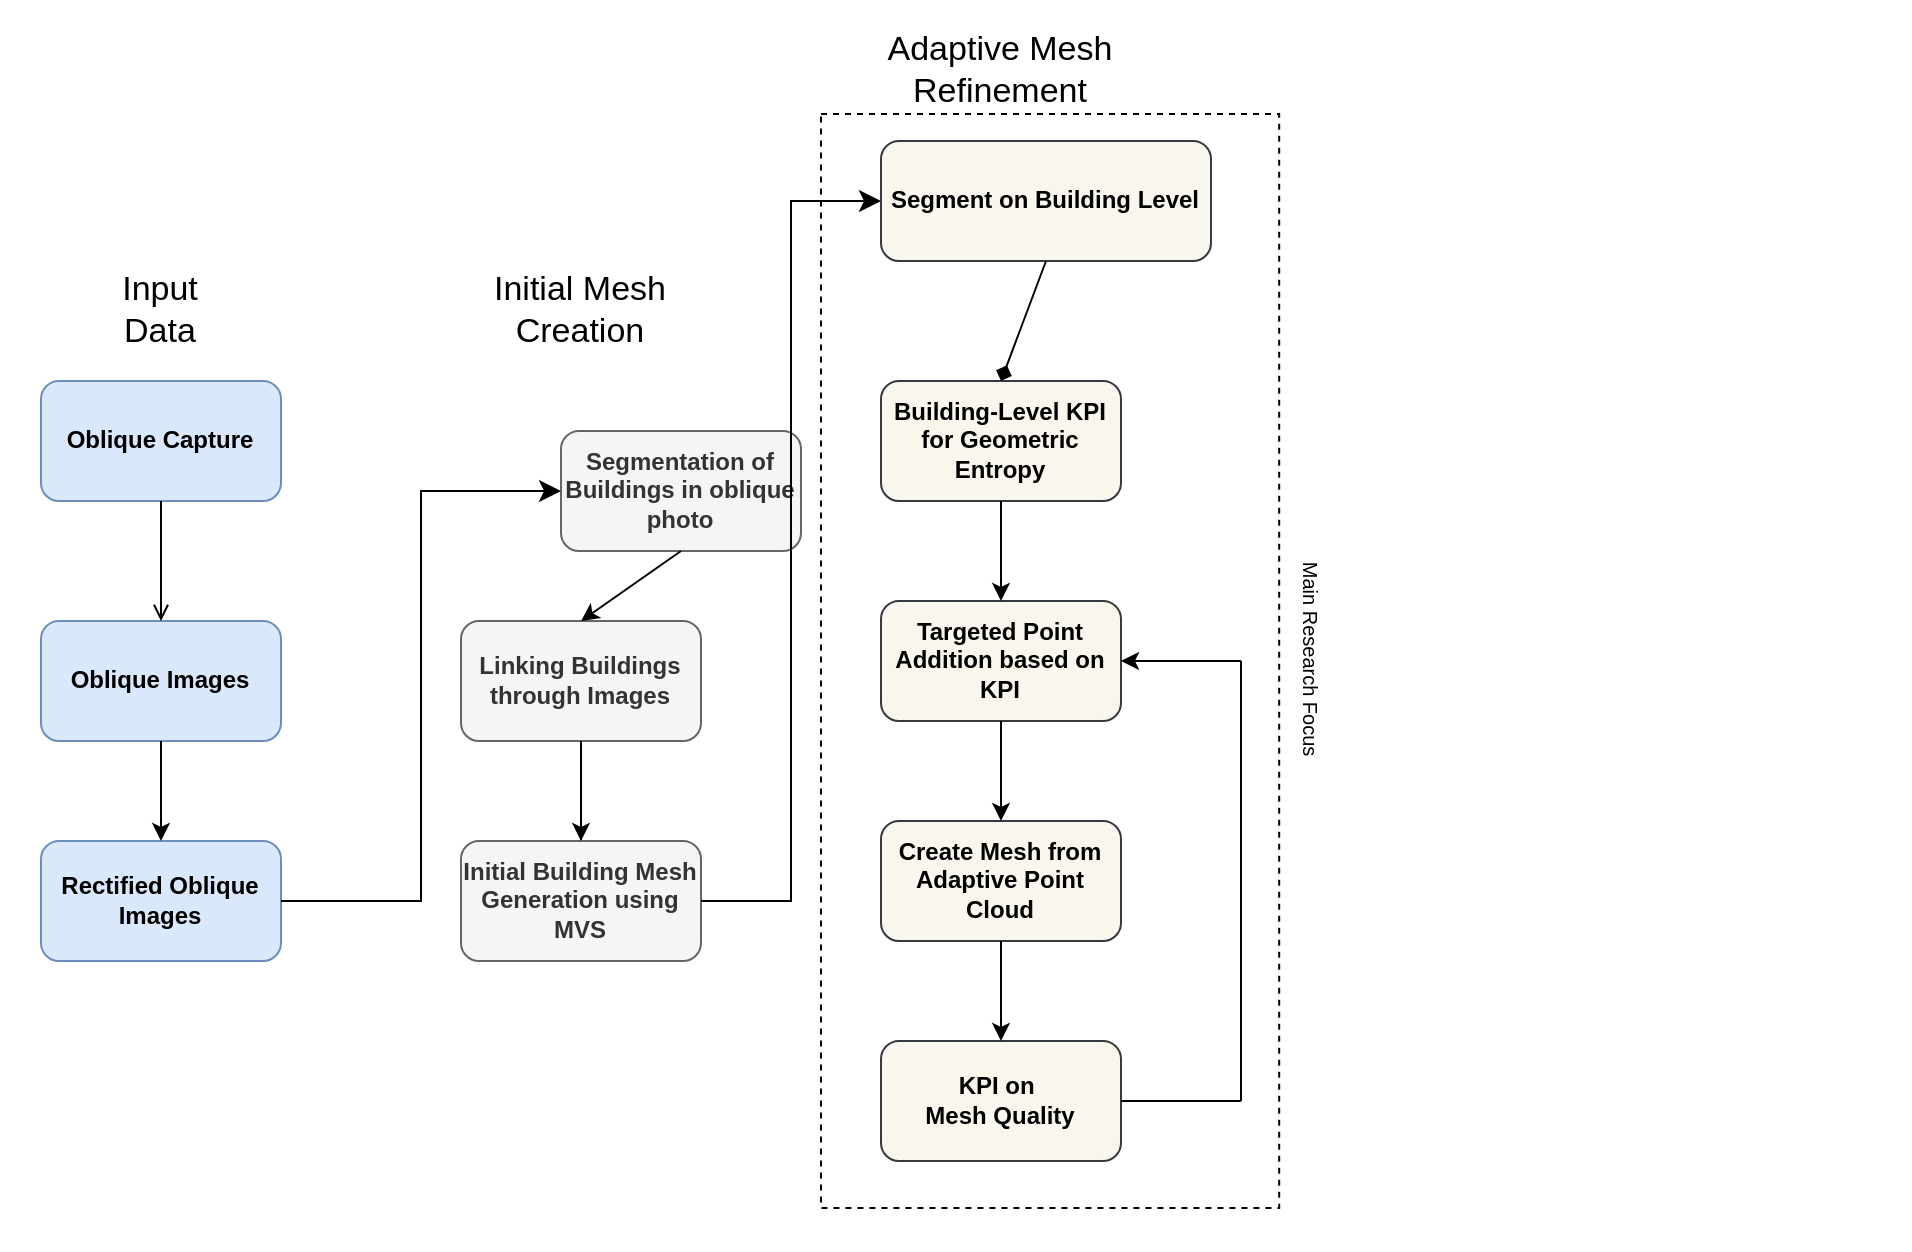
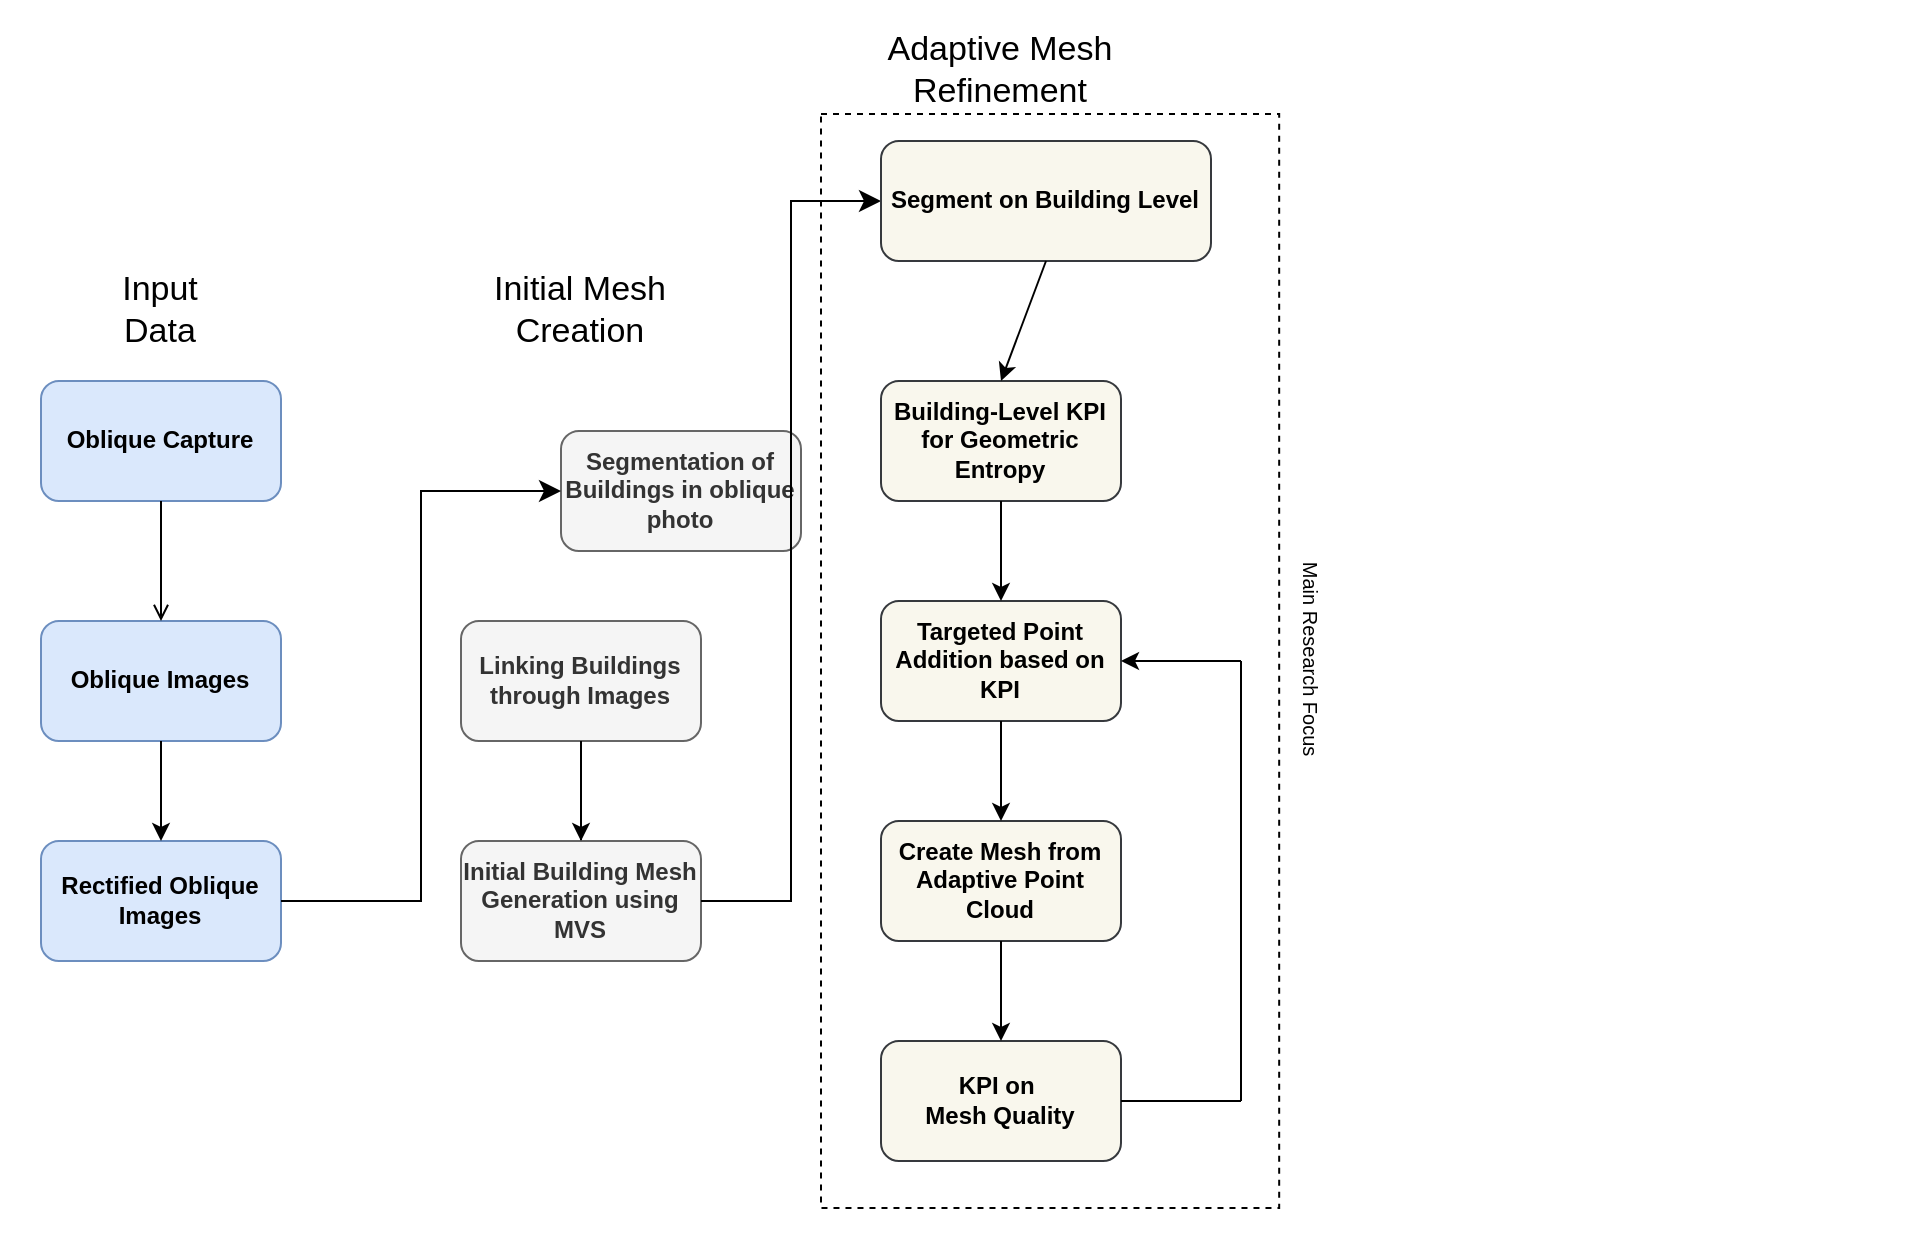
  <mxCell id="0" />
  <mxCell id="1" parent="0" />
  <mxCell id="2" value="" style="rounded=0;whiteSpace=wrap;html=1;dashed=1;" parent="1" vertex="1"><mxGeometry x="410" y="56.471" width="229.091" height="547.059" as="geometry" /></mxCell>
  <mxCell id="3" value="&lt;b&gt;Oblique Images&lt;/b&gt;" style="rounded=1;whiteSpace=wrap;html=1;fillColor=#dae8fc;strokeColor=#6c8ebf;" parent="1" vertex="1"><mxGeometry x="20" y="310" width="120" height="60" as="geometry" /></mxCell>
  <mxCell id="4" value="&lt;b&gt;Rectified Oblique Images&lt;/b&gt;" style="rounded=1;whiteSpace=wrap;html=1;fillColor=#dae8fc;strokeColor=#6c8ebf;" parent="1" vertex="1"><mxGeometry x="20" y="420" width="120" height="60" as="geometry" /></mxCell>
  <mxCell id="5" value="&lt;b&gt;Oblique Capture&lt;/b&gt;" style="rounded=1;whiteSpace=wrap;html=1;fillColor=#dae8fc;strokeColor=#6c8ebf;" parent="1" vertex="1"><mxGeometry x="20" y="190" width="120" height="60" as="geometry" /></mxCell>
  <mxCell id="6" value="Input Data" style="text;html=1;align=center;verticalAlign=middle;whiteSpace=wrap;rounded=0;strokeWidth=1;fontSize=17;" parent="1" vertex="1"><mxGeometry x="50" y="140" width="60" height="30" as="geometry" /></mxCell>
  <mxCell id="7" value="" style="endArrow=open;html=1;rounded=0;entryX=0.5;entryY=0;entryDx=0;entryDy=0;exitX=0.5;exitY=1;exitDx=0;exitDy=0;" parent="1" source="5" target="3" edge="1"><mxGeometry width="50" height="50" relative="1" as="geometry"><mxPoint x="980" y="420" as="sourcePoint" /><mxPoint x="1030" y="370" as="targetPoint" /></mxGeometry></mxCell>
  <mxCell id="8" value="" style="endArrow=classic;html=1;rounded=0;entryX=0.5;entryY=0;entryDx=0;entryDy=0;" parent="1" target="4" edge="1"><mxGeometry width="50" height="50" relative="1" as="geometry"><mxPoint x="80" y="370" as="sourcePoint" /><mxPoint x="79.66" y="410" as="targetPoint" /></mxGeometry></mxCell>
  <mxCell id="9" value="&lt;b&gt;Segmentation of Buildings in oblique photo&lt;/b&gt;" style="rounded=1;whiteSpace=wrap;html=1;fillColor=#f5f5f5;fontColor=#333333;strokeColor=#666666;" parent="1" vertex="1"><mxGeometry x="280" y="215" width="120" height="60" as="geometry" /></mxCell>
  <mxCell id="10" value="" style="edgeStyle=orthogonalEdgeStyle;rounded=0;orthogonalLoop=1;jettySize=auto;html=1;endArrow=none;" parent="1" source="11" target="14" edge="1"><mxGeometry relative="1" as="geometry" /></mxCell>
  <mxCell id="11" value="&lt;b&gt;Linking Buildings through Images&lt;/b&gt;" style="rounded=1;whiteSpace=wrap;html=1;fillColor=#f5f5f5;fontColor=#333333;strokeColor=#666666;" parent="1" vertex="1"><mxGeometry x="230" y="310" width="120" height="60" as="geometry" /></mxCell>
  <mxCell id="12" value="" style="edgeStyle=elbowEdgeStyle;elbow=horizontal;endArrow=classic;html=1;curved=0;rounded=0;endSize=8;startSize=8;exitX=1;exitY=0.5;exitDx=0;exitDy=0;entryX=0;entryY=0.5;entryDx=0;entryDy=0;" parent="1" source="4" target="9" edge="1"><mxGeometry width="50" height="50" relative="1" as="geometry"><mxPoint y="300" as="sourcePoint" x="510" /><mxPoint x="560" y="250" as="targetPoint" /></mxGeometry></mxCell>
- <mxCell id="13" value="" style="endArrow=classic;html=1;rounded=0;exitX=0.5;exitY=1;exitDx=0;exitDy=0;entryX=0.5;entryY=0;entryDx=0;entryDy=0;" parent="1" source="9" target="11" edge="1"><mxGeometry width="50" height="50" relative="1" as="geometry"><mxPoint y="300" as="sourcePoint" x="510" /><mxPoint x="560" y="250" as="targetPoint" /></mxGeometry></mxCell>
  <mxCell id="14" value="&lt;b&gt;Initial Building Mesh Generation using MVS&lt;/b&gt;" style="rounded=1;whiteSpace=wrap;html=1;fillColor=#f5f5f5;fontColor=#333333;strokeColor=#666666;" parent="1" vertex="1"><mxGeometry x="230" y="420" width="120" height="60" as="geometry" /></mxCell>
  <mxCell id="15" value="" style="endArrow=classic;html=1;rounded=0;entryX=0.5;entryY=0;entryDx=0;entryDy=0;" parent="1" target="14" edge="1"><mxGeometry width="50" height="50" relative="1" as="geometry"><mxPoint x="290" y="370" as="sourcePoint" /><mxPoint x="289.66" y="410" as="targetPoint" /></mxGeometry></mxCell>
  <mxCell id="16" value="Initial Mesh Creation" style="text;html=1;align=center;verticalAlign=middle;whiteSpace=wrap;rounded=0;strokeWidth=1;fontSize=17;" parent="1" vertex="1"><mxGeometry x="230" y="140" width="120" height="30" as="geometry" /></mxCell>
  <mxCell id="17" value="&lt;b&gt;Building-Level KPI for Geometric Entropy&lt;/b&gt;" style="rounded=1;whiteSpace=wrap;html=1;fillColor=#f9f7ed;strokeColor=#36393d;" parent="1" vertex="1"><mxGeometry x="440" y="190" width="120" height="60" as="geometry" /></mxCell>
  <mxCell id="18" value="" style="edgeStyle=elbowEdgeStyle;elbow=horizontal;endArrow=classic;html=1;curved=0;rounded=0;endSize=8;startSize=8;exitX=1;exitY=0.5;exitDx=0;exitDy=0;entryX=0;entryY=0.5;entryDx=0;entryDy=0;" parent="1" source="14" target="23" edge="1"><mxGeometry width="50" height="50" relative="1" as="geometry"><mxPoint x="430" y="560" as="sourcePoint" /><mxPoint x="520" y="330" as="targetPoint" /></mxGeometry></mxCell>
  <mxCell id="19" value="&lt;b&gt;Targeted Point Addition based on KPI&lt;/b&gt;" style="rounded=1;whiteSpace=wrap;html=1;fillColor=#f9f7ed;strokeColor=#36393d;" parent="1" vertex="1"><mxGeometry x="440" y="300" width="120" height="60" as="geometry" /></mxCell>
  <mxCell id="20" value="" style="endArrow=classic;html=1;rounded=0;entryX=0.5;entryY=0;entryDx=0;entryDy=0;" parent="1" target="19" edge="1"><mxGeometry width="50" height="50" relative="1" as="geometry"><mxPoint x="500" y="250" as="sourcePoint" /><mxPoint x="499.66" y="290" as="targetPoint" /></mxGeometry></mxCell>
  <mxCell id="21" value="&lt;b&gt;Create Mesh from Adaptive Point Cloud&lt;/b&gt;" style="rounded=1;whiteSpace=wrap;html=1;fontSize=12;fillColor=#f9f7ed;strokeColor=#36393d;" parent="1" vertex="1"><mxGeometry x="440" y="410" width="120" height="60" as="geometry" /></mxCell>
  <mxCell id="22" value="" style="endArrow=classic;html=1;rounded=0;entryX=0.5;entryY=0;entryDx=0;entryDy=0;" parent="1" target="21" edge="1"><mxGeometry width="50" height="50" relative="1" as="geometry"><mxPoint x="500" y="360" as="sourcePoint" /><mxPoint x="499.66" y="400" as="targetPoint" /></mxGeometry></mxCell>
  <mxCell id="23" value="&lt;b&gt;Segment on Building Level&lt;/b&gt;" style="rounded=1;whiteSpace=wrap;html=1;fillColor=#f9f7ed;strokeColor=#36393d;" parent="1" vertex="1"><mxGeometry x="440" y="70" width="165" height="60" as="geometry" /></mxCell>
- <mxCell id="24" value="" style="endArrow=diamond;html=1;rounded=0;exitX=0.5;exitY=1;exitDx=0;exitDy=0;entryX=0.5;entryY=0;entryDx=0;entryDy=0;" parent="1" source="23" target="17" edge="1"><mxGeometry width="50" height="50" relative="1" as="geometry"><mxPoint x="620" y="160" as="sourcePoint" /><mxPoint x="620.34" y="220" as="targetPoint" /></mxGeometry></mxCell>
+ <mxCell id="24" value="" style="endArrow=classic;html=1;rounded=0;exitX=0.5;exitY=1;exitDx=0;exitDy=0;entryX=0.5;entryY=0;entryDx=0;entryDy=0;" parent="1" source="23" target="17" edge="1"><mxGeometry width="50" height="50" relative="1" as="geometry"><mxPoint x="620" y="160" as="sourcePoint" /><mxPoint x="620.34" y="220" as="targetPoint" /></mxGeometry></mxCell>
  <mxCell id="25" value="&lt;b&gt;KPI on&amp;nbsp;&lt;/b&gt;&lt;div&gt;&lt;b&gt;Mesh Quality&lt;/b&gt;&lt;/div&gt;" style="rounded=1;whiteSpace=wrap;html=1;fontSize=12;fillColor=#f9f7ed;strokeColor=#36393d;" parent="1" vertex="1"><mxGeometry x="440" y="520" width="120" height="60" as="geometry" /></mxCell>
  <mxCell id="26" value="" style="endArrow=classic;html=1;rounded=0;entryX=0.5;entryY=0;entryDx=0;entryDy=0;exitX=0.5;exitY=1;exitDx=0;exitDy=0;" parent="1" source="21" target="25" edge="1"><mxGeometry width="50" height="50" relative="1" as="geometry"><mxPoint y="370" as="sourcePoint" x="510" /><mxPoint y="420" as="targetPoint" x="510" /></mxGeometry></mxCell>
  <mxCell id="27" value="" style="group" parent="1" vertex="1" connectable="0"><mxGeometry x="620" y="330" height="220" as="geometry" /></mxCell>
  <mxCell id="28" value="" style="endArrow=none;html=1;rounded=0;entryX=1;entryY=0.5;entryDx=0;entryDy=0;" parent="27" target="25" edge="1"><mxGeometry width="50" height="50" relative="1" as="geometry"><mxPoint y="220" as="sourcePoint" /><mxPoint x="-120" as="targetPoint" /></mxGeometry></mxCell>
  <mxCell id="29" value="" style="endArrow=none;html=1;rounded=0;" parent="27" edge="1"><mxGeometry width="50" height="50" relative="1" as="geometry"><mxPoint y="220" as="sourcePoint" /><mxPoint as="targetPoint" /></mxGeometry></mxCell>
  <mxCell id="30" value="" style="endArrow=classic;html=1;rounded=0;entryX=1;entryY=0.5;entryDx=0;entryDy=0;" parent="27" target="19" edge="1"><mxGeometry width="50" height="50" relative="1" as="geometry"><mxPoint as="sourcePoint" /><mxPoint x="-110" y="90" as="targetPoint" /></mxGeometry></mxCell>
  <mxCell id="31" value="Main Research Focus" style="text;html=1;align=center;verticalAlign=middle;whiteSpace=wrap;rounded=0;strokeWidth=1;fontSize=10;rotation=90;" parent="1" vertex="1"><mxGeometry x="377.273" y="302.647" width="556.364" height="54.706" as="geometry" /></mxCell>
  <mxCell id="32" value="Adaptive Mesh Refinement" style="text;html=1;align=center;verticalAlign=middle;whiteSpace=wrap;rounded=0;strokeWidth=1;fontSize=17;" parent="1" vertex="1"><mxGeometry x="440" y="20" width="120" height="30" as="geometry" /></mxCell>
